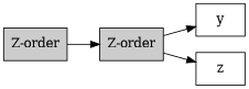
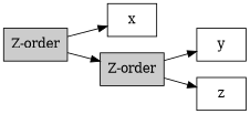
  digraph {
    rankdir=LR
    node [fillcolor="#FFFFFF" shape=rectangle style=filled]
    n1 [fillcolor="#CCCCCC" label="Z-order"]
+   x
    n3 [fillcolor="#CCCCCC" label="Z-order"]
    y
    z
+   n1 -> x
    n1 -> n3
    n3 -> y
    n3 -> z
  }
